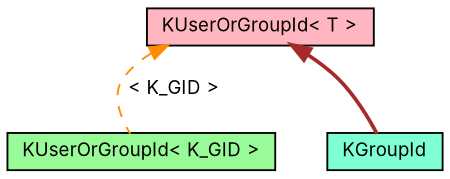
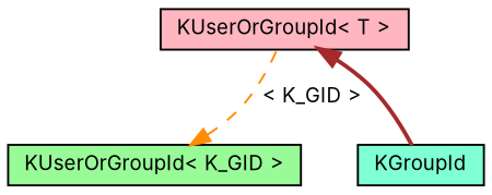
  digraph {
    fontname=Inter
    node [color=black fontname=Inter fontsize=10 shape=record style=filled]
    edge [dir=back fontname=Inter fontsize=10 labelfontname=Helvetica labelfontsize=10]
    n1 [fillcolor=aquamarine fontcolor=black height=0.2 label=KGroupId width=0.4]
    n2 [fillcolor=palegreen height=0.2 label="KUserOrGroupId\< K_GID \>" width=0.4]
    n3 [fillcolor=lightpink height=0.2 label="KUserOrGroupId\< T \>" width=0.4]
    n3 -> n1 [color=brown style=bold]
-   n3 -> n2 [color=darkorange label=" \< K_GID \>" style=dashed]
+   n2 -> n3 [color=darkorange label=" \< K_GID \>" style=dashed]
  }
